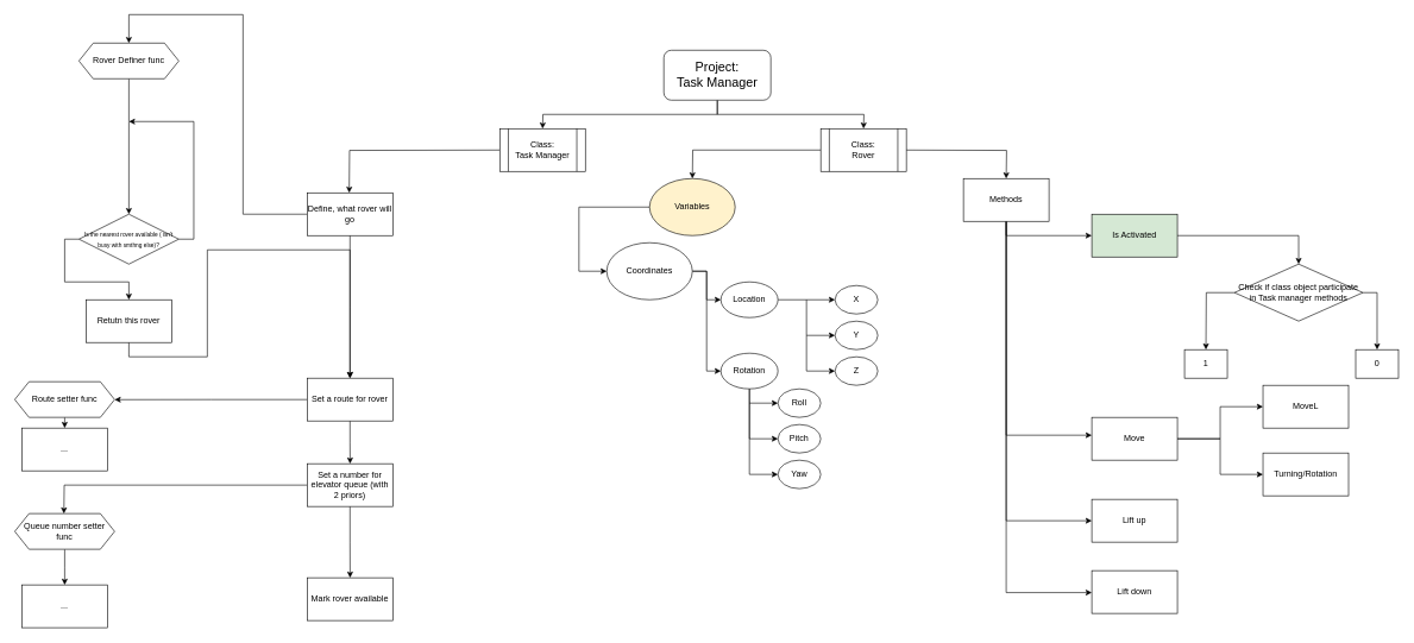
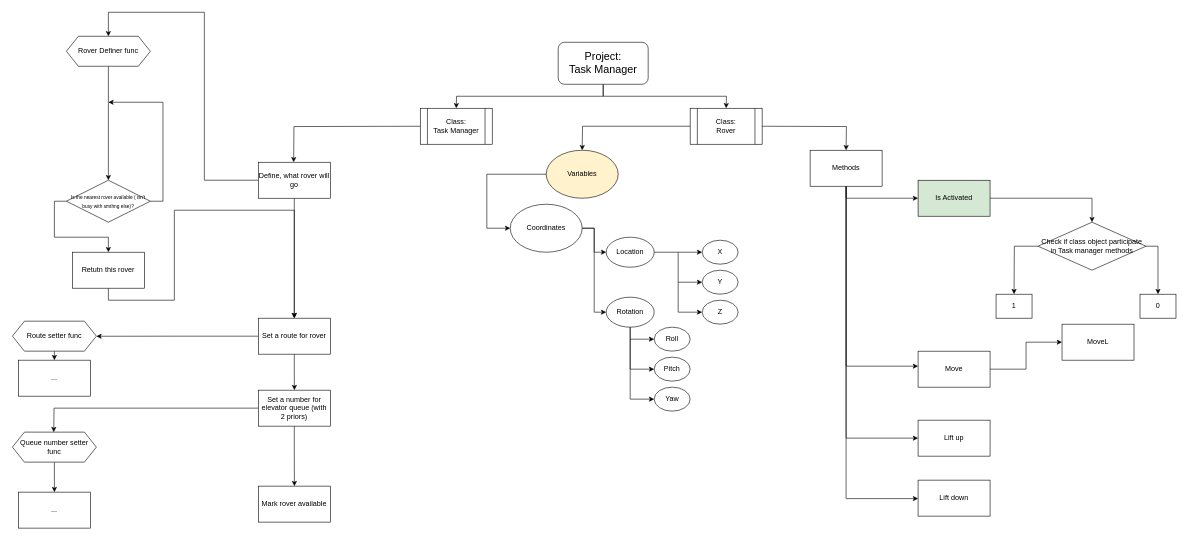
  <mxCell id="0" />
  <mxCell id="1" parent="0" />
  <mxCell id="2" style="edgeStyle=orthogonalEdgeStyle;rounded=0;orthogonalLoop=1;jettySize=auto;html=1;exitX=0;exitY=0.5;exitDx=0;exitDy=0;" parent="1" edge="1"><mxGeometry relative="1" as="geometry"><mxPoint x="488.897" y="270" as="targetPoint" /><mxPoint x="700" y="210" as="sourcePoint" /></mxGeometry></mxCell>
  <mxCell id="3" style="edgeStyle=orthogonalEdgeStyle;rounded=0;orthogonalLoop=1;jettySize=auto;html=1;exitX=0.5;exitY=1;exitDx=0;exitDy=0;" parent="1" source="5" edge="1"><mxGeometry relative="1" as="geometry"><mxPoint x="760" y="180" as="targetPoint" /></mxGeometry></mxCell>
  <mxCell id="4" style="edgeStyle=orthogonalEdgeStyle;rounded=0;orthogonalLoop=1;jettySize=auto;html=1;exitX=0.5;exitY=1;exitDx=0;exitDy=0;" edge="1" parent="1" source="5"><mxGeometry relative="1" as="geometry"><mxPoint x="1210" y="180" as="targetPoint" /></mxGeometry></mxCell>
  <mxCell id="5" value="&lt;font style=&quot;font-size: 18px;&quot;&gt;Project:&lt;br&gt;Task Manager&lt;/font&gt;" style="rounded=1;whiteSpace=wrap;html=1;" parent="1" vertex="1"><mxGeometry x="930" y="70" width="150" height="70" as="geometry" /></mxCell>
  <mxCell id="6" style="edgeStyle=orthogonalEdgeStyle;rounded=0;orthogonalLoop=1;jettySize=auto;html=1;exitX=0;exitY=0.5;exitDx=0;exitDy=0;entryX=0.5;entryY=0;entryDx=0;entryDy=0;" parent="1" source="8" target="22" edge="1"><mxGeometry relative="1" as="geometry"><mxPoint x="180" y="180" as="targetPoint" /><Array as="points"><mxPoint x="340" y="300" /><mxPoint x="340" y="20" /><mxPoint x="180" y="20" /></Array></mxGeometry></mxCell>
  <mxCell id="7" style="edgeStyle=orthogonalEdgeStyle;rounded=0;orthogonalLoop=1;jettySize=auto;html=1;exitX=0.5;exitY=1;exitDx=0;exitDy=0;" parent="1" source="8" edge="1"><mxGeometry relative="1" as="geometry"><mxPoint x="490" y="530" as="targetPoint" /></mxGeometry></mxCell>
  <mxCell id="8" value="&lt;font style=&quot;font-size: 12px;&quot;&gt;Define, what rover will go&lt;/font&gt;" style="rounded=0;whiteSpace=wrap;html=1;" parent="1" vertex="1"><mxGeometry x="430" y="270" width="120" height="60" as="geometry" /></mxCell>
  <mxCell id="9" style="edgeStyle=orthogonalEdgeStyle;rounded=0;orthogonalLoop=1;jettySize=auto;html=1;exitX=0;exitY=0.5;exitDx=0;exitDy=0;" parent="1" source="11" target="13" edge="1"><mxGeometry relative="1" as="geometry"><mxPoint x="180" y="420" as="targetPoint" /></mxGeometry></mxCell>
  <mxCell id="10" style="edgeStyle=orthogonalEdgeStyle;rounded=0;orthogonalLoop=1;jettySize=auto;html=1;exitX=1;exitY=0.5;exitDx=0;exitDy=0;" edge="1" parent="1" source="11"><mxGeometry relative="1" as="geometry"><mxPoint x="180" y="170" as="targetPoint" /><Array as="points"><mxPoint x="271" y="335" /></Array></mxGeometry></mxCell>
  <mxCell id="11" value="&lt;font style=&quot;font-size: 8px;&quot;&gt;Is the nearest rover available ( isn't busy with smthng else)?&lt;/font&gt;" style="rhombus;whiteSpace=wrap;html=1;" parent="1" vertex="1"><mxGeometry x="110" y="300" width="140" height="70" as="geometry" /></mxCell>
  <mxCell id="12" style="edgeStyle=orthogonalEdgeStyle;rounded=0;orthogonalLoop=1;jettySize=auto;html=1;exitX=0.5;exitY=1;exitDx=0;exitDy=0;" parent="1" source="13" edge="1"><mxGeometry relative="1" as="geometry"><mxPoint x="490" y="530" as="targetPoint" /><Array as="points"><mxPoint x="180" y="500" /><mxPoint x="290" y="500" /><mxPoint x="290" y="350" /><mxPoint x="490" y="350" /></Array></mxGeometry></mxCell>
  <mxCell id="13" value="Retutn this rover" style="rounded=0;whiteSpace=wrap;html=1;" parent="1" vertex="1"><mxGeometry x="120" y="420" width="120" height="60" as="geometry" /></mxCell>
  <mxCell id="14" style="edgeStyle=orthogonalEdgeStyle;rounded=0;orthogonalLoop=1;jettySize=auto;html=1;exitX=0;exitY=0.5;exitDx=0;exitDy=0;" parent="1" source="16" edge="1"><mxGeometry relative="1" as="geometry"><mxPoint x="160" y="560.138" as="targetPoint" /></mxGeometry></mxCell>
  <mxCell id="15" style="edgeStyle=orthogonalEdgeStyle;rounded=0;orthogonalLoop=1;jettySize=auto;html=1;exitX=0.5;exitY=1;exitDx=0;exitDy=0;" parent="1" source="16" edge="1"><mxGeometry relative="1" as="geometry"><mxPoint x="490.138" y="650" as="targetPoint" /></mxGeometry></mxCell>
  <mxCell id="16" value="Set a route for rover" style="rounded=0;whiteSpace=wrap;html=1;" parent="1" vertex="1"><mxGeometry x="430" y="530" width="120" height="60" as="geometry" /></mxCell>
  <mxCell id="17" value="..." style="rounded=0;whiteSpace=wrap;html=1;" parent="1" vertex="1"><mxGeometry x="30" y="600" width="120" height="60" as="geometry" /></mxCell>
  <mxCell id="18" style="edgeStyle=orthogonalEdgeStyle;rounded=0;orthogonalLoop=1;jettySize=auto;html=1;exitX=0;exitY=0.5;exitDx=0;exitDy=0;" parent="1" source="20" edge="1"><mxGeometry relative="1" as="geometry"><mxPoint x="88.897" y="720" as="targetPoint" /></mxGeometry></mxCell>
  <mxCell id="19" style="edgeStyle=orthogonalEdgeStyle;rounded=0;orthogonalLoop=1;jettySize=auto;html=1;exitX=0.5;exitY=1;exitDx=0;exitDy=0;" parent="1" source="20" edge="1"><mxGeometry relative="1" as="geometry"><mxPoint x="490.138" y="810" as="targetPoint" /></mxGeometry></mxCell>
  <mxCell id="20" value="Set a number for elevator queue (with 2 priors)" style="whiteSpace=wrap;html=1;" parent="1" vertex="1"><mxGeometry x="430" y="650" width="120" height="60" as="geometry" /></mxCell>
  <mxCell id="21" style="edgeStyle=orthogonalEdgeStyle;rounded=0;orthogonalLoop=1;jettySize=auto;html=1;exitX=0.5;exitY=1;exitDx=0;exitDy=0;entryX=0.5;entryY=0;entryDx=0;entryDy=0;" parent="1" source="22" target="11" edge="1"><mxGeometry relative="1" as="geometry"><mxPoint x="180" y="180" as="targetPoint" /></mxGeometry></mxCell>
  <mxCell id="22" value="Rover Definer func" style="shape=hexagon;perimeter=hexagonPerimeter2;whiteSpace=wrap;html=1;fixedSize=1;" parent="1" vertex="1"><mxGeometry x="110" y="60" width="140" height="50" as="geometry" /></mxCell>
  <mxCell id="23" style="edgeStyle=orthogonalEdgeStyle;rounded=0;orthogonalLoop=1;jettySize=auto;html=1;exitX=0.5;exitY=1;exitDx=0;exitDy=0;entryX=0.5;entryY=0;entryDx=0;entryDy=0;" parent="1" source="24" target="17" edge="1"><mxGeometry relative="1" as="geometry" /></mxCell>
  <mxCell id="24" value="Route setter func" style="shape=hexagon;perimeter=hexagonPerimeter2;whiteSpace=wrap;html=1;fixedSize=1;" parent="1" vertex="1"><mxGeometry x="20" y="535" width="140" height="50" as="geometry" /></mxCell>
  <mxCell id="25" style="edgeStyle=orthogonalEdgeStyle;rounded=0;orthogonalLoop=1;jettySize=auto;html=1;exitX=0.5;exitY=1;exitDx=0;exitDy=0;" parent="1" source="26" edge="1"><mxGeometry relative="1" as="geometry"><mxPoint x="90" y="820" as="targetPoint" /></mxGeometry></mxCell>
  <mxCell id="26" value="Queue number setter func" style="shape=hexagon;perimeter=hexagonPerimeter2;whiteSpace=wrap;html=1;fixedSize=1;" parent="1" vertex="1"><mxGeometry x="20" y="720" width="140" height="50" as="geometry" /></mxCell>
  <mxCell id="27" value="...&lt;br&gt;" style="whiteSpace=wrap;html=1;" parent="1" vertex="1"><mxGeometry x="30" y="820" width="120" height="60" as="geometry" /></mxCell>
  <mxCell id="28" value="Mark rover available" style="whiteSpace=wrap;html=1;" parent="1" vertex="1"><mxGeometry x="430" y="810" width="120" height="60" as="geometry" /></mxCell>
  <mxCell id="29" style="edgeStyle=orthogonalEdgeStyle;rounded=0;orthogonalLoop=1;jettySize=auto;html=1;exitX=1;exitY=0.5;exitDx=0;exitDy=0;" edge="1" parent="1"><mxGeometry relative="1" as="geometry"><mxPoint x="1410" y="250" as="targetPoint" /><mxPoint x="1270" y="210" as="sourcePoint" /></mxGeometry></mxCell>
  <mxCell id="30" style="edgeStyle=orthogonalEdgeStyle;rounded=0;orthogonalLoop=1;jettySize=auto;html=1;exitX=0.5;exitY=1;exitDx=0;exitDy=0;" edge="1" parent="1" source="34"><mxGeometry relative="1" as="geometry"><mxPoint x="1530" y="330" as="targetPoint" /><Array as="points"><mxPoint x="1410" y="330" /></Array></mxGeometry></mxCell>
  <mxCell id="31" style="edgeStyle=orthogonalEdgeStyle;rounded=0;orthogonalLoop=1;jettySize=auto;html=1;exitX=0.5;exitY=1;exitDx=0;exitDy=0;" edge="1" parent="1" source="34"><mxGeometry relative="1" as="geometry"><mxPoint x="1530" y="610" as="targetPoint" /><Array as="points"><mxPoint x="1410" y="610" /></Array></mxGeometry></mxCell>
  <mxCell id="32" style="edgeStyle=orthogonalEdgeStyle;rounded=0;orthogonalLoop=1;jettySize=auto;html=1;exitX=0.5;exitY=1;exitDx=0;exitDy=0;" edge="1" parent="1" source="34"><mxGeometry relative="1" as="geometry"><mxPoint x="1530" y="730" as="targetPoint" /><Array as="points"><mxPoint x="1410" y="730" /></Array></mxGeometry></mxCell>
  <mxCell id="33" style="edgeStyle=orthogonalEdgeStyle;rounded=0;orthogonalLoop=1;jettySize=auto;html=1;exitX=0.5;exitY=1;exitDx=0;exitDy=0;" edge="1" parent="1" source="34"><mxGeometry relative="1" as="geometry"><mxPoint x="1530" y="830.8" as="targetPoint" /><Array as="points"><mxPoint x="1410" y="831" /></Array></mxGeometry></mxCell>
  <mxCell id="34" value="Methods" style="whiteSpace=wrap;html=1;" vertex="1" parent="1"><mxGeometry x="1350" y="250" width="120" height="60" as="geometry" /></mxCell>
  <mxCell id="35" value="Class:&lt;br style=&quot;border-color: var(--border-color);&quot;&gt;Task Manager" style="shape=process;whiteSpace=wrap;html=1;backgroundOutline=1;" vertex="1" parent="1"><mxGeometry x="700" y="180" width="120" height="60" as="geometry" /></mxCell>
  <mxCell id="36" style="edgeStyle=orthogonalEdgeStyle;rounded=0;orthogonalLoop=1;jettySize=auto;html=1;exitX=0;exitY=0.5;exitDx=0;exitDy=0;" edge="1" parent="1" source="37"><mxGeometry relative="1" as="geometry"><mxPoint x="970" y="250" as="targetPoint" /></mxGeometry></mxCell>
  <mxCell id="37" value="Class:&lt;br style=&quot;border-color: var(--border-color);&quot;&gt;Rover" style="shape=process;whiteSpace=wrap;html=1;backgroundOutline=1;" vertex="1" parent="1"><mxGeometry x="1150" y="180" width="120" height="60" as="geometry" /></mxCell>
  <mxCell id="38" style="edgeStyle=orthogonalEdgeStyle;rounded=0;orthogonalLoop=1;jettySize=auto;html=1;exitX=0;exitY=0.5;exitDx=0;exitDy=0;" edge="1" parent="1"><mxGeometry relative="1" as="geometry"><mxPoint x="850" y="380" as="targetPoint" /><mxPoint x="910" y="290" as="sourcePoint" /><Array as="points"><mxPoint x="811" y="290" /><mxPoint x="811" y="380" /></Array></mxGeometry></mxCell>
  <mxCell id="39" value="Variables" style="ellipse;whiteSpace=wrap;html=1;fillColor=#fff2cc;" vertex="1" parent="1"><mxGeometry x="910" y="250" width="120" height="80" as="geometry" /></mxCell>
  <mxCell id="40" style="edgeStyle=orthogonalEdgeStyle;rounded=0;orthogonalLoop=1;jettySize=auto;html=1;exitX=1;exitY=0.5;exitDx=0;exitDy=0;" edge="1" parent="1"><mxGeometry relative="1" as="geometry"><mxPoint x="1170" y="420" as="targetPoint" /><mxPoint x="1090" y="420" as="sourcePoint" /></mxGeometry></mxCell>
  <mxCell id="41" style="edgeStyle=orthogonalEdgeStyle;rounded=0;orthogonalLoop=1;jettySize=auto;html=1;exitX=1;exitY=0.5;exitDx=0;exitDy=0;entryX=0;entryY=0.5;entryDx=0;entryDy=0;" edge="1" parent="1" source="43" target="49"><mxGeometry relative="1" as="geometry"><mxPoint x="1000" y="420" as="targetPoint" /><Array as="points"><mxPoint x="990" y="380" /><mxPoint x="990" y="420" /></Array></mxGeometry></mxCell>
  <mxCell id="42" style="edgeStyle=orthogonalEdgeStyle;rounded=0;orthogonalLoop=1;jettySize=auto;html=1;exitX=1;exitY=0.5;exitDx=0;exitDy=0;" edge="1" parent="1" source="43"><mxGeometry relative="1" as="geometry"><mxPoint x="1010" y="520" as="targetPoint" /><Array as="points"><mxPoint x="990" y="380" /><mxPoint x="990" y="520" /></Array></mxGeometry></mxCell>
  <mxCell id="43" value="Coordinates" style="ellipse;whiteSpace=wrap;html=1;" vertex="1" parent="1"><mxGeometry x="850" y="340" width="120" height="80" as="geometry" /></mxCell>
  <mxCell id="44" value="" style="endArrow=classic;html=1;rounded=0;" edge="1" parent="1"><mxGeometry width="50" height="50" relative="1" as="geometry"><mxPoint x="1130" y="420" as="sourcePoint" /><mxPoint x="1170" y="470" as="targetPoint" /><Array as="points"><mxPoint x="1130" y="470" /></Array></mxGeometry></mxCell>
  <mxCell id="45" value="" style="endArrow=classic;html=1;rounded=0;" edge="1" parent="1"><mxGeometry width="50" height="50" relative="1" as="geometry"><mxPoint x="1130" y="470" as="sourcePoint" /><mxPoint x="1170" y="520" as="targetPoint" /><Array as="points"><mxPoint x="1130" y="520" /></Array></mxGeometry></mxCell>
  <mxCell id="46" value="X" style="ellipse;whiteSpace=wrap;html=1;" vertex="1" parent="1"><mxGeometry x="1170" y="400" width="60" height="40" as="geometry" /></mxCell>
  <mxCell id="47" value="Y" style="ellipse;whiteSpace=wrap;html=1;" vertex="1" parent="1"><mxGeometry x="1170" y="450" width="60" height="40" as="geometry" /></mxCell>
  <mxCell id="48" value="Z" style="ellipse;whiteSpace=wrap;html=1;" vertex="1" parent="1"><mxGeometry x="1170" y="500" width="60" height="40" as="geometry" /></mxCell>
  <mxCell id="49" value="Location" style="ellipse;whiteSpace=wrap;html=1;" vertex="1" parent="1"><mxGeometry x="1010" y="395" width="80" height="50" as="geometry" /></mxCell>
  <mxCell id="50" style="edgeStyle=orthogonalEdgeStyle;rounded=0;orthogonalLoop=1;jettySize=auto;html=1;exitX=0.5;exitY=1;exitDx=0;exitDy=0;entryX=0;entryY=0.5;entryDx=0;entryDy=0;" edge="1" parent="1" source="51" target="56"><mxGeometry relative="1" as="geometry" /></mxCell>
  <mxCell id="51" value="Rotation" style="ellipse;whiteSpace=wrap;html=1;" vertex="1" parent="1"><mxGeometry x="1010" y="495" width="80" height="50" as="geometry" /></mxCell>
  <mxCell id="52" value="" style="endArrow=classic;html=1;rounded=0;" edge="1" parent="1"><mxGeometry width="50" height="50" relative="1" as="geometry"><mxPoint x="1050" y="545" as="sourcePoint" /><mxPoint x="1090" y="565" as="targetPoint" /><Array as="points"><mxPoint x="1050" y="565" /></Array></mxGeometry></mxCell>
  <mxCell id="53" value="" style="endArrow=classic;html=1;rounded=0;" edge="1" parent="1"><mxGeometry width="50" height="50" relative="1" as="geometry"><mxPoint x="1050" y="565" as="sourcePoint" /><mxPoint x="1090" y="615" as="targetPoint" /><Array as="points"><mxPoint x="1050" y="615" /></Array></mxGeometry></mxCell>
  <mxCell id="54" value="Roll" style="ellipse;whiteSpace=wrap;html=1;" vertex="1" parent="1"><mxGeometry x="1090" y="545" width="60" height="40" as="geometry" /></mxCell>
  <mxCell id="55" value="Pitch" style="ellipse;whiteSpace=wrap;html=1;" vertex="1" parent="1"><mxGeometry x="1090" y="595" width="60" height="40" as="geometry" /></mxCell>
  <mxCell id="56" value="Yaw" style="ellipse;whiteSpace=wrap;html=1;" vertex="1" parent="1"><mxGeometry x="1090" y="645" width="60" height="40" as="geometry" /></mxCell>
  <mxCell id="57" style="edgeStyle=orthogonalEdgeStyle;rounded=0;orthogonalLoop=1;jettySize=auto;html=1;exitX=1;exitY=0.5;exitDx=0;exitDy=0;entryX=0.5;entryY=0;entryDx=0;entryDy=0;" edge="1" parent="1" source="58" target="61"><mxGeometry relative="1" as="geometry"><mxPoint x="1730" y="410" as="targetPoint" /><Array as="points"><mxPoint x="1820" y="330" /></Array></mxGeometry></mxCell>
  <mxCell id="58" value="Is Activated" style="whiteSpace=wrap;html=1;fillColor=#d5e8d4;" vertex="1" parent="1"><mxGeometry x="1530" y="300" width="120" height="60" as="geometry" /></mxCell>
  <mxCell id="59" style="edgeStyle=orthogonalEdgeStyle;rounded=0;orthogonalLoop=1;jettySize=auto;html=1;exitX=0;exitY=0.5;exitDx=0;exitDy=0;" edge="1" parent="1" source="61"><mxGeometry relative="1" as="geometry"><mxPoint x="1690" y="490" as="targetPoint" /></mxGeometry></mxCell>
  <mxCell id="60" style="edgeStyle=orthogonalEdgeStyle;rounded=0;orthogonalLoop=1;jettySize=auto;html=1;exitX=1;exitY=0.5;exitDx=0;exitDy=0;entryX=0.5;entryY=0;entryDx=0;entryDy=0;" edge="1" parent="1" source="61" target="63"><mxGeometry relative="1" as="geometry" /></mxCell>
  <mxCell id="61" value="Check if class object participate in Task manager methods" style="rhombus;whiteSpace=wrap;html=1;" vertex="1" parent="1"><mxGeometry x="1730" y="370" width="180" height="80" as="geometry" /></mxCell>
  <mxCell id="62" value="1" style="rounded=0;whiteSpace=wrap;html=1;" vertex="1" parent="1"><mxGeometry x="1660" y="490" width="60" height="40" as="geometry" /></mxCell>
  <mxCell id="63" value="0" style="rounded=0;whiteSpace=wrap;html=1;" vertex="1" parent="1"><mxGeometry x="1900" y="490" width="60" height="40" as="geometry" /></mxCell>
  <mxCell id="64" style="edgeStyle=orthogonalEdgeStyle;rounded=0;orthogonalLoop=1;jettySize=auto;html=1;exitX=1;exitY=0.5;exitDx=0;exitDy=0;entryX=0;entryY=0.5;entryDx=0;entryDy=0;" edge="1" parent="1" source="66" target="69"><mxGeometry relative="1" as="geometry"><mxPoint x="1770" y="590" as="targetPoint" /><Array as="points"><mxPoint x="1710" y="615" /><mxPoint x="1710" y="570" /></Array></mxGeometry></mxCell>
- <mxCell id="65" style="edgeStyle=orthogonalEdgeStyle;rounded=0;orthogonalLoop=1;jettySize=auto;html=1;exitX=1;exitY=0.5;exitDx=0;exitDy=0;entryX=0;entryY=0.5;entryDx=0;entryDy=0;" edge="1" parent="1" source="66" target="70"><mxGeometry relative="1" as="geometry"><mxPoint x="1770" y="640" as="targetPoint" /><Array as="points"><mxPoint x="1710" y="615" /><mxPoint x="1710" y="665" /></Array></mxGeometry></mxCell>
  <mxCell id="66" value="Move" style="rounded=0;whiteSpace=wrap;html=1;" vertex="1" parent="1"><mxGeometry x="1530" y="585" width="120" height="60" as="geometry" /></mxCell>
  <mxCell id="67" value="Lift up" style="rounded=0;whiteSpace=wrap;html=1;" vertex="1" parent="1"><mxGeometry x="1530" y="700" width="120" height="60" as="geometry" /></mxCell>
  <mxCell id="68" value="Lift down" style="rounded=0;whiteSpace=wrap;html=1;" vertex="1" parent="1"><mxGeometry x="1530" y="800" width="120" height="60" as="geometry" /></mxCell>
  <mxCell id="69" value="MoveL" style="rounded=0;whiteSpace=wrap;html=1;" vertex="1" parent="1"><mxGeometry x="1770" y="540" width="120" height="60" as="geometry" /></mxCell>
- <mxCell id="70" value="Turning/Rotation" style="rounded=0;whiteSpace=wrap;html=1;" vertex="1" parent="1"><mxGeometry x="1770" y="635" width="120" height="60" as="geometry" /></mxCell>
